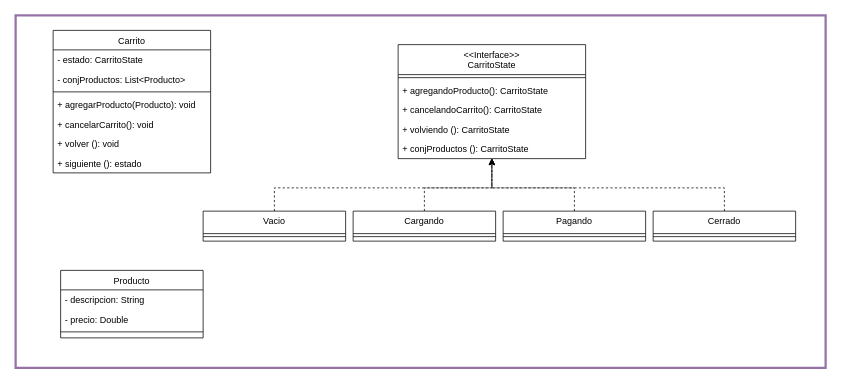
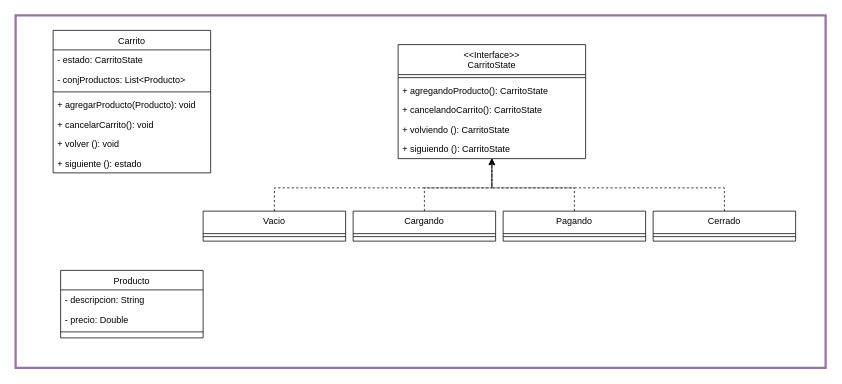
  <mxCell id="0" />
  <mxCell id="1" parent="0" />
  <mxCell id="2" value="Carrito" style="swimlane;fontStyle=0;align=center;verticalAlign=top;childLayout=stackLayout;horizontal=1;startSize=26;horizontalStack=0;resizeParent=1;resizeLast=0;collapsible=1;marginBottom=0;rounded=0;shadow=0;strokeWidth=1;" parent="1" vertex="1"><mxGeometry x="70" y="40" width="210" height="190" as="geometry"><mxRectangle x="230" y="140" width="160" height="26" as="alternateBounds" /></mxGeometry></mxCell>
  <mxCell id="3" value="- estado: CarritoState" style="text;align=left;verticalAlign=top;spacingLeft=4;spacingRight=4;overflow=hidden;rotatable=0;points=[[0,0.5],[1,0.5]];portConstraint=eastwest;" parent="2" vertex="1"><mxGeometry y="26" width="210" height="26" as="geometry" /></mxCell>
  <mxCell id="4" value="- conjProductos: List&lt;Producto&gt;" style="text;align=left;verticalAlign=top;spacingLeft=4;spacingRight=4;overflow=hidden;rotatable=0;points=[[0,0.5],[1,0.5]];portConstraint=eastwest;rounded=0;shadow=0;html=0;" parent="2" vertex="1"><mxGeometry y="52" width="210" height="26" as="geometry" /></mxCell>
  <mxCell id="5" value="" style="line;html=1;strokeWidth=1;align=left;verticalAlign=middle;spacingTop=-1;spacingLeft=3;spacingRight=3;rotatable=0;labelPosition=right;points=[];portConstraint=eastwest;" parent="2" vertex="1"><mxGeometry y="78" width="210" height="8" as="geometry" /></mxCell>
  <mxCell id="6" value="+ agregarProducto(Producto): void" style="text;align=left;verticalAlign=top;spacingLeft=4;spacingRight=4;overflow=hidden;rotatable=0;points=[[0,0.5],[1,0.5]];portConstraint=eastwest;rounded=0;shadow=0;html=0;" vertex="1" parent="2"><mxGeometry y="86" width="210" height="26" as="geometry" /></mxCell>
  <mxCell id="7" value="+ cancelarCarrito(): void" style="text;align=left;verticalAlign=top;spacingLeft=4;spacingRight=4;overflow=hidden;rotatable=0;points=[[0,0.5],[1,0.5]];portConstraint=eastwest;rounded=0;shadow=0;html=0;" vertex="1" parent="2"><mxGeometry y="112" width="210" height="26" as="geometry" /></mxCell>
  <mxCell id="8" value="+ volver (): void" style="text;align=left;verticalAlign=top;spacingLeft=4;spacingRight=4;overflow=hidden;rotatable=0;points=[[0,0.5],[1,0.5]];portConstraint=eastwest;rounded=0;shadow=0;html=0;" vertex="1" parent="2"><mxGeometry y="138" width="210" height="26" as="geometry" /></mxCell>
  <mxCell id="9" value="+ siguiente (): estado" style="text;align=left;verticalAlign=top;spacingLeft=4;spacingRight=4;overflow=hidden;rotatable=0;points=[[0,0.5],[1,0.5]];portConstraint=eastwest;rounded=0;shadow=0;html=0;" vertex="1" parent="2"><mxGeometry y="164" width="210" height="26" as="geometry" /></mxCell>
  <mxCell id="10" value="Producto" style="swimlane;fontStyle=0;align=center;verticalAlign=top;childLayout=stackLayout;horizontal=1;startSize=26;horizontalStack=0;resizeParent=1;resizeLast=0;collapsible=1;marginBottom=0;rounded=0;shadow=0;strokeWidth=1;" vertex="1" parent="1"><mxGeometry x="80" y="360" width="190" height="90" as="geometry"><mxRectangle x="230" y="140" width="160" height="26" as="alternateBounds" /></mxGeometry></mxCell>
  <mxCell id="11" value="- descripcion: String" style="text;align=left;verticalAlign=top;spacingLeft=4;spacingRight=4;overflow=hidden;rotatable=0;points=[[0,0.5],[1,0.5]];portConstraint=eastwest;" vertex="1" parent="10"><mxGeometry y="26" width="190" height="26" as="geometry" /></mxCell>
  <mxCell id="12" value="- precio: Double" style="text;align=left;verticalAlign=top;spacingLeft=4;spacingRight=4;overflow=hidden;rotatable=0;points=[[0,0.5],[1,0.5]];portConstraint=eastwest;rounded=0;shadow=0;html=0;" vertex="1" parent="10"><mxGeometry y="52" width="190" height="26" as="geometry" /></mxCell>
  <mxCell id="13" value="" style="line;html=1;strokeWidth=1;align=left;verticalAlign=middle;spacingTop=-1;spacingLeft=3;spacingRight=3;rotatable=0;labelPosition=right;points=[];portConstraint=eastwest;" vertex="1" parent="10"><mxGeometry y="78" width="190" height="8" as="geometry" /></mxCell>
  <mxCell id="14" style="edgeStyle=orthogonalEdgeStyle;rounded=0;orthogonalLoop=1;jettySize=auto;html=1;dashed=1;" edge="1" parent="1" source="15" target="26"><mxGeometry relative="1" as="geometry"><Array as="points"><mxPoint x="765" y="250" /><mxPoint x="655" y="250" /></Array></mxGeometry></mxCell>
  <mxCell id="15" value="Pagando" style="swimlane;fontStyle=0;align=center;verticalAlign=top;childLayout=stackLayout;horizontal=1;startSize=30;horizontalStack=0;resizeParent=1;resizeLast=0;collapsible=1;marginBottom=0;rounded=0;shadow=0;strokeWidth=1;" vertex="1" parent="1"><mxGeometry x="670" y="281" width="190" height="40" as="geometry"><mxRectangle x="230" y="140" width="160" height="26" as="alternateBounds" /></mxGeometry></mxCell>
  <mxCell id="16" value="" style="line;html=1;strokeWidth=1;align=left;verticalAlign=middle;spacingTop=-1;spacingLeft=3;spacingRight=3;rotatable=0;labelPosition=right;points=[];portConstraint=eastwest;" vertex="1" parent="15"><mxGeometry y="30" width="190" height="8" as="geometry" /></mxCell>
  <mxCell id="17" style="edgeStyle=orthogonalEdgeStyle;rounded=0;orthogonalLoop=1;jettySize=auto;html=1;dashed=1;" edge="1" parent="1" source="18" target="26"><mxGeometry relative="1" as="geometry"><Array as="points"><mxPoint x="365" y="250" /><mxPoint x="655" y="250" /></Array></mxGeometry></mxCell>
  <mxCell id="18" value="Vacio" style="swimlane;fontStyle=0;align=center;verticalAlign=top;childLayout=stackLayout;horizontal=1;startSize=30;horizontalStack=0;resizeParent=1;resizeLast=0;collapsible=1;marginBottom=0;rounded=0;shadow=0;strokeWidth=1;" vertex="1" parent="1"><mxGeometry x="270" y="281" width="190" height="40" as="geometry"><mxRectangle x="230" y="140" width="160" height="26" as="alternateBounds" /></mxGeometry></mxCell>
  <mxCell id="19" value="" style="line;html=1;strokeWidth=1;align=left;verticalAlign=middle;spacingTop=-1;spacingLeft=3;spacingRight=3;rotatable=0;labelPosition=right;points=[];portConstraint=eastwest;" vertex="1" parent="18"><mxGeometry y="30" width="190" height="8" as="geometry" /></mxCell>
  <mxCell id="20" style="edgeStyle=orthogonalEdgeStyle;rounded=0;orthogonalLoop=1;jettySize=auto;html=1;dashed=1;" edge="1" parent="1" source="21" target="26"><mxGeometry relative="1" as="geometry"><Array as="points"><mxPoint x="965" y="250" /><mxPoint x="655" y="250" /></Array></mxGeometry></mxCell>
  <mxCell id="21" value="Cerrado" style="swimlane;fontStyle=0;align=center;verticalAlign=top;childLayout=stackLayout;horizontal=1;startSize=30;horizontalStack=0;resizeParent=1;resizeLast=0;collapsible=1;marginBottom=0;rounded=0;shadow=0;strokeWidth=1;" vertex="1" parent="1"><mxGeometry x="870" y="281" width="190" height="40" as="geometry"><mxRectangle x="230" y="140" width="160" height="26" as="alternateBounds" /></mxGeometry></mxCell>
  <mxCell id="22" value="" style="line;html=1;strokeWidth=1;align=left;verticalAlign=middle;spacingTop=-1;spacingLeft=3;spacingRight=3;rotatable=0;labelPosition=right;points=[];portConstraint=eastwest;" vertex="1" parent="21"><mxGeometry y="30" width="190" height="8" as="geometry" /></mxCell>
  <mxCell id="23" style="edgeStyle=orthogonalEdgeStyle;rounded=0;orthogonalLoop=1;jettySize=auto;html=1;dashed=1;" edge="1" parent="1" source="24" target="26"><mxGeometry relative="1" as="geometry"><Array as="points"><mxPoint x="565" y="250" /><mxPoint x="655" y="250" /></Array></mxGeometry></mxCell>
  <mxCell id="24" value="Cargando" style="swimlane;fontStyle=0;align=center;verticalAlign=top;childLayout=stackLayout;horizontal=1;startSize=30;horizontalStack=0;resizeParent=1;resizeLast=0;collapsible=1;marginBottom=0;rounded=0;shadow=0;strokeWidth=1;" vertex="1" parent="1"><mxGeometry x="470" y="281" width="190" height="40" as="geometry"><mxRectangle x="230" y="140" width="160" height="26" as="alternateBounds" /></mxGeometry></mxCell>
  <mxCell id="25" value="" style="line;html=1;strokeWidth=1;align=left;verticalAlign=middle;spacingTop=-1;spacingLeft=3;spacingRight=3;rotatable=0;labelPosition=right;points=[];portConstraint=eastwest;" vertex="1" parent="24"><mxGeometry y="30" width="190" height="8" as="geometry" /></mxCell>
  <mxCell id="26" value="&lt;&lt;Interface&gt;&gt;&#10;CarritoState" style="swimlane;fontStyle=0;align=center;verticalAlign=top;childLayout=stackLayout;horizontal=1;startSize=40;horizontalStack=0;resizeParent=1;resizeLast=0;collapsible=1;marginBottom=0;rounded=0;shadow=0;strokeWidth=1;" vertex="1" parent="1"><mxGeometry x="530" y="59" width="250" height="152" as="geometry"><mxRectangle x="230" y="140" width="160" height="26" as="alternateBounds" /></mxGeometry></mxCell>
  <mxCell id="27" value="" style="line;html=1;strokeWidth=1;align=left;verticalAlign=middle;spacingTop=-1;spacingLeft=3;spacingRight=3;rotatable=0;labelPosition=right;points=[];portConstraint=eastwest;" vertex="1" parent="26"><mxGeometry y="40" width="250" height="8" as="geometry" /></mxCell>
  <mxCell id="28" value="+ agregandoProducto(): CarritoState" style="text;align=left;verticalAlign=top;spacingLeft=4;spacingRight=4;overflow=hidden;rotatable=0;points=[[0,0.5],[1,0.5]];portConstraint=eastwest;rounded=0;shadow=0;html=0;" vertex="1" parent="26"><mxGeometry y="48" width="250" height="26" as="geometry" /></mxCell>
  <mxCell id="29" value="+ cancelandoCarrito(): CarritoState" style="text;align=left;verticalAlign=top;spacingLeft=4;spacingRight=4;overflow=hidden;rotatable=0;points=[[0,0.5],[1,0.5]];portConstraint=eastwest;rounded=0;shadow=0;html=0;" vertex="1" parent="26"><mxGeometry y="74" width="250" height="26" as="geometry" /></mxCell>
  <mxCell id="30" value="+ volviendo (): CarritoState" style="text;align=left;verticalAlign=top;spacingLeft=4;spacingRight=4;overflow=hidden;rotatable=0;points=[[0,0.5],[1,0.5]];portConstraint=eastwest;rounded=0;shadow=0;html=0;" vertex="1" parent="26"><mxGeometry y="100" width="250" height="26" as="geometry" /></mxCell>
- <mxCell id="31" value="+ conjProductos (): CarritoState" style="text;align=left;verticalAlign=top;spacingLeft=4;spacingRight=4;overflow=hidden;rotatable=0;points=[[0,0.5],[1,0.5]];portConstraint=eastwest;rounded=0;shadow=0;html=0;" vertex="1" parent="26"><mxGeometry y="126" width="250" height="26" as="geometry" /></mxCell>
+ <mxCell id="31" value="+ siguiendo (): CarritoState" style="text;align=left;verticalAlign=top;spacingLeft=4;spacingRight=4;overflow=hidden;rotatable=0;points=[[0,0.5],[1,0.5]];portConstraint=eastwest;rounded=0;shadow=0;html=0;" vertex="1" parent="26"><mxGeometry y="126" width="250" height="26" as="geometry" /></mxCell>
  <mxCell id="32" value="" style="rounded=0;whiteSpace=wrap;html=1;fillColor=none;strokeColor=#9673a6;strokeWidth=3;" vertex="1" parent="1"><mxGeometry x="20" y="20" width="1080" height="470" as="geometry" /></mxCell>
